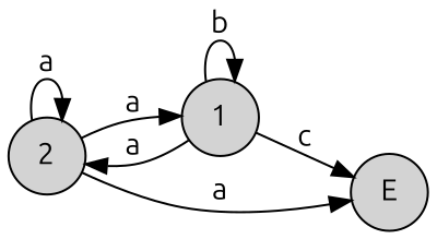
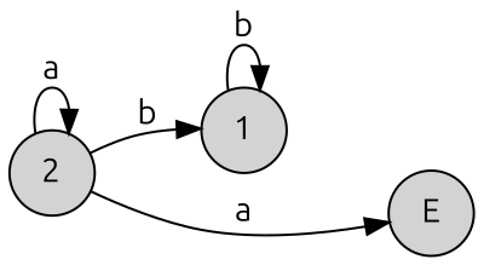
  digraph {
    fontname=Ubuntu
    rankdir=LR
    node [fontname=Ubuntu shape=circle style=filled]
    edge [fontname=Ubuntu]
    n1 [label=2]
    n2 [label=1]
    n3 [label=E]
    n1 -> n1 [label=a]
-   n1 -> n2 [label=a]
+   n1 -> n2 [label=b]
    n1 -> n3 [label=a]
-   n2 -> n1 [label=a]
    n2 -> n2 [label=b]
-   n2 -> n3 [label=c]
  }
